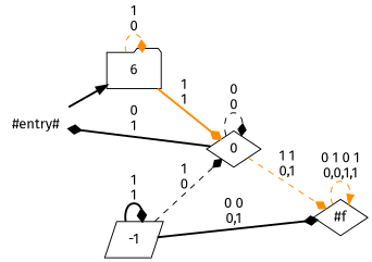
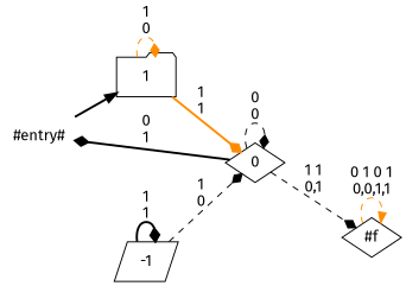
  digraph {
    fontname="Fira Sans"
    rankdir=LR
    node [fontname="Fira Sans" shape=diamond]
    edge [arrowhead=diamond color=black fontname="Fira Sans" style=bold]
    "#entry#" [shape=none]
-   1 [shape=folder label=6]
+   1 [shape=folder]
    0
    "#f"
    -1 [shape=parallelogram]
    "#entry#" -> 1 [arrowhead=normal]
    1 -> 1 [color=darkorange label="1\n0" style=dashed]
    1 -> 0 [color=darkorange label="1\n1"]
    0 -> "#entry#" [label="0\n1"]
    0 -> 0 [label="0\n0" style=dashed]
-   0 -> "#f" [color=darkorange label="1 1\n0,1" style=dashed]
+   0 -> "#f" [label="1 1\n0,1" style=dashed]
    "#f" -> "#f" [arrowhead=normal color=darkorange label="0 1 0 1\n0,0,1,1" style=dashed]
    -1 -> 0 [label="1\n0" style=dashed]
-   -1 -> "#f" [label="0 0\n0,1"]
    -1 -> -1 [label="1\n1"]
  }
